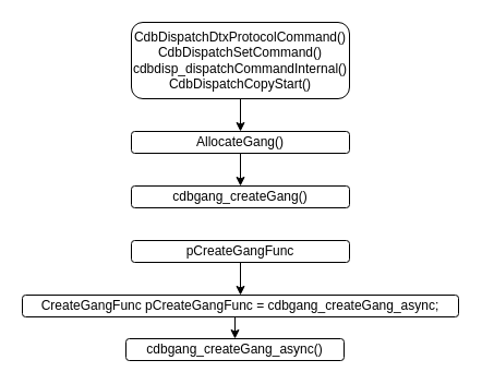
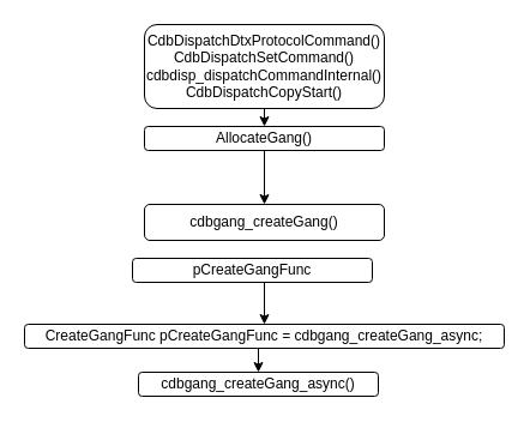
  <mxCell id="0" />
  <mxCell id="1" parent="0" />
  <mxCell id="2" value="cdbgang_createGang_async()" style="rounded=1;whiteSpace=wrap;html=1;" vertex="1" parent="1"><mxGeometry x="115" y="310" width="200" height="20" as="geometry" /></mxCell>
  <mxCell id="3" style="edgeStyle=orthogonalEdgeStyle;rounded=0;orthogonalLoop=1;jettySize=auto;html=1;exitX=0.5;exitY=1;exitDx=0;exitDy=0;entryX=0.5;entryY=0;entryDx=0;entryDy=0;" edge="1" parent="1" source="4" target="2"><mxGeometry relative="1" as="geometry" /></mxCell>
  <mxCell id="4" value="CreateGangFunc pCreateGangFunc = cdbgang_createGang_async;" style="rounded=1;whiteSpace=wrap;html=1;" vertex="1" parent="1"><mxGeometry x="20" y="270" width="400" height="20" as="geometry" /></mxCell>
- <mxCell id="5" value="cdbgang_createGang()" style="rounded=1;whiteSpace=wrap;html=1;" vertex="1" parent="1"><mxGeometry x="120" y="170" width="200" height="20" as="geometry" /></mxCell>
+ <mxCell id="5" value="cdbgang_createGang()" style="rounded=1;whiteSpace=wrap;html=1;" vertex="1" parent="1"><mxGeometry x="120" y="170" width="200" height="30" as="geometry" /></mxCell>
  <mxCell id="6" style="edgeStyle=orthogonalEdgeStyle;rounded=0;orthogonalLoop=1;jettySize=auto;html=1;exitX=0.5;exitY=1;exitDx=0;exitDy=0;entryX=0.5;entryY=0;entryDx=0;entryDy=0;" edge="1" parent="1" source="7" target="4"><mxGeometry relative="1" as="geometry" /></mxCell>
- <mxCell id="7" value="pCreateGangFunc" style="rounded=1;whiteSpace=wrap;html=1;" vertex="1" parent="1"><mxGeometry x="120" y="220" width="200" height="20" as="geometry" /></mxCell>
+ <mxCell id="7" value="pCreateGangFunc" style="rounded=1;whiteSpace=wrap;html=1;" vertex="1" parent="1"><mxGeometry x="110" y="215" width="200" height="20" as="geometry" /></mxCell>
  <mxCell id="8" style="edgeStyle=orthogonalEdgeStyle;rounded=0;orthogonalLoop=1;jettySize=auto;html=1;exitX=0.5;exitY=1;exitDx=0;exitDy=0;entryX=0.5;entryY=0;entryDx=0;entryDy=0;" edge="1" parent="1" source="9" target="5"><mxGeometry relative="1" as="geometry" /></mxCell>
- <mxCell id="9" value="AllocateGang()" style="rounded=1;whiteSpace=wrap;html=1;" vertex="1" parent="1"><mxGeometry x="120" y="120" width="200" height="20" as="geometry" /></mxCell>
+ <mxCell id="9" value="AllocateGang()" style="rounded=1;whiteSpace=wrap;html=1;" vertex="1" parent="1"><mxGeometry x="120" y="105" width="200" height="20" as="geometry" /></mxCell>
  <mxCell id="10" style="edgeStyle=orthogonalEdgeStyle;rounded=0;orthogonalLoop=1;jettySize=auto;html=1;exitX=0.5;exitY=1;exitDx=0;exitDy=0;entryX=0.5;entryY=0;entryDx=0;entryDy=0;" edge="1" parent="1" source="11" target="9"><mxGeometry relative="1" as="geometry" /></mxCell>
  <mxCell id="11" value="&lt;div&gt;CdbDispatchDtxProtocolCommand()&lt;/div&gt;&lt;div&gt;CdbDispatchSetCommand()&lt;/div&gt;&lt;div&gt;cdbdisp_dispatchCommandInternal()&lt;/div&gt;&lt;div&gt;CdbDispatchCopyStart()&lt;/div&gt;" style="rounded=1;whiteSpace=wrap;html=1;" vertex="1" parent="1"><mxGeometry x="120" y="20" width="200" height="70" as="geometry" /></mxCell>
